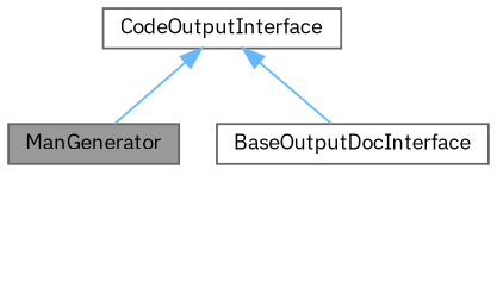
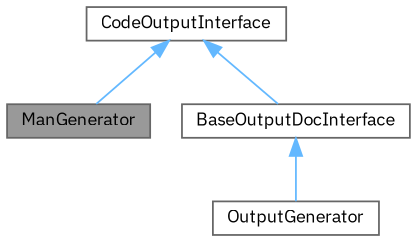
  digraph {
    fontname="IBM Plex Sans"
    node [color=gray40 fillcolor=white fontname="IBM Plex Sans" fontsize=10 shape=box style=filled]
    edge [color=steelblue1 dir=back fontname="IBM Plex Sans" fontsize=10 labelfontname=Helvetica labelfontsize=10 style=solid]
    n1 [fillcolor=grey60 fontcolor=black height=0.2 label=ManGenerator width=0.4]
+   n2 [height=0.2 label=OutputGenerator width=0.4]
    n3 [height=0.2 label=BaseOutputDocInterface width=0.4]
    n4 [height=0.2 label=CodeOutputInterface width=0.4]
+   n3 -> n2
    n4 -> n1
    n4 -> n3
  }
